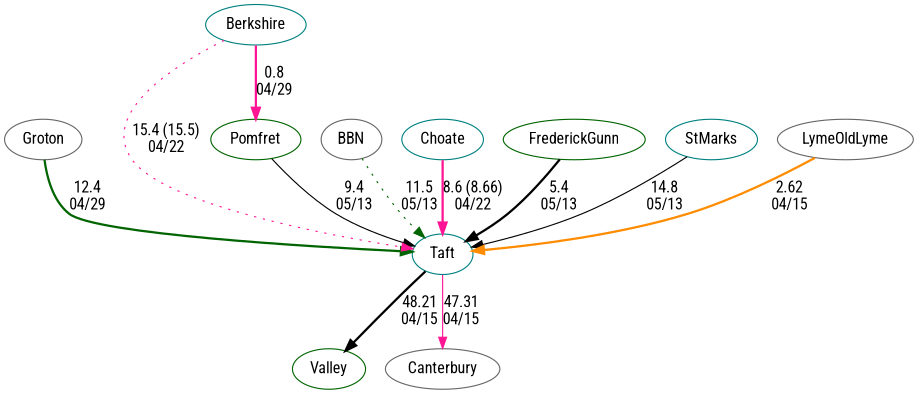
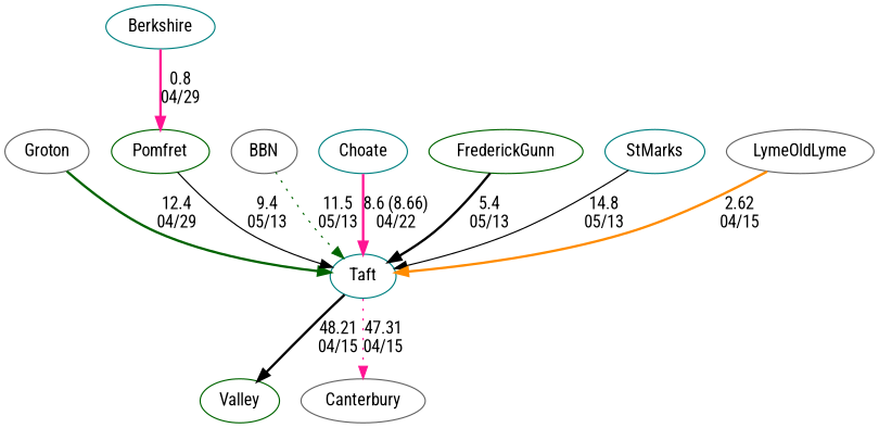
  digraph {
    fontname="Roboto Condensed"
    node [color=teal fontname="Roboto Condensed"]
    edge [color=black fontname="Roboto Condensed" random=random style=bold]
    Taft
    Groton [color=gray40]
    Valley [color=darkgreen]
    Canterbury [color=gray40]
    Pomfret [color=darkgreen]
    BBN [color=gray40]
    Berkshire
    Choate
    FrederickGunn [color=darkgreen]
    StMarks
    LymeOldLyme [color=gray40]
    Taft -> Valley [label="48.21\n04/15" weight=52]
-   Taft -> Canterbury [color=deeppink label="47.31\n04/15" style=solid weight=53]
+   Taft -> Canterbury [color=deeppink label="47.31\n04/15" style=dotted weight=53]
    Groton -> Taft [color=darkgreen label="12.4\n04/29" weight=88]
    Pomfret -> Taft [label="9.4\n05/13" style=solid weight=91]
    BBN -> Taft [color=darkgreen label="11.5\n05/13" style=dotted weight=89]
-   Berkshire -> Taft [color=deeppink label="15.4 (15.5)\n04/22" style=dotted weight=85]
    Berkshire -> Pomfret [color=deeppink label="0.8\n04/29" weight=100]
    Choate -> Taft [color=deeppink label="8.6 (8.66)\n04/22" weight=92]
    FrederickGunn -> Taft [label="5.4\n05/13" weight=95]
    StMarks -> Taft [label="14.8\n05/13" style=solid weight=86]
    LymeOldLyme -> Taft [color=darkorange label="2.62\n04/15" weight=98]
  }
